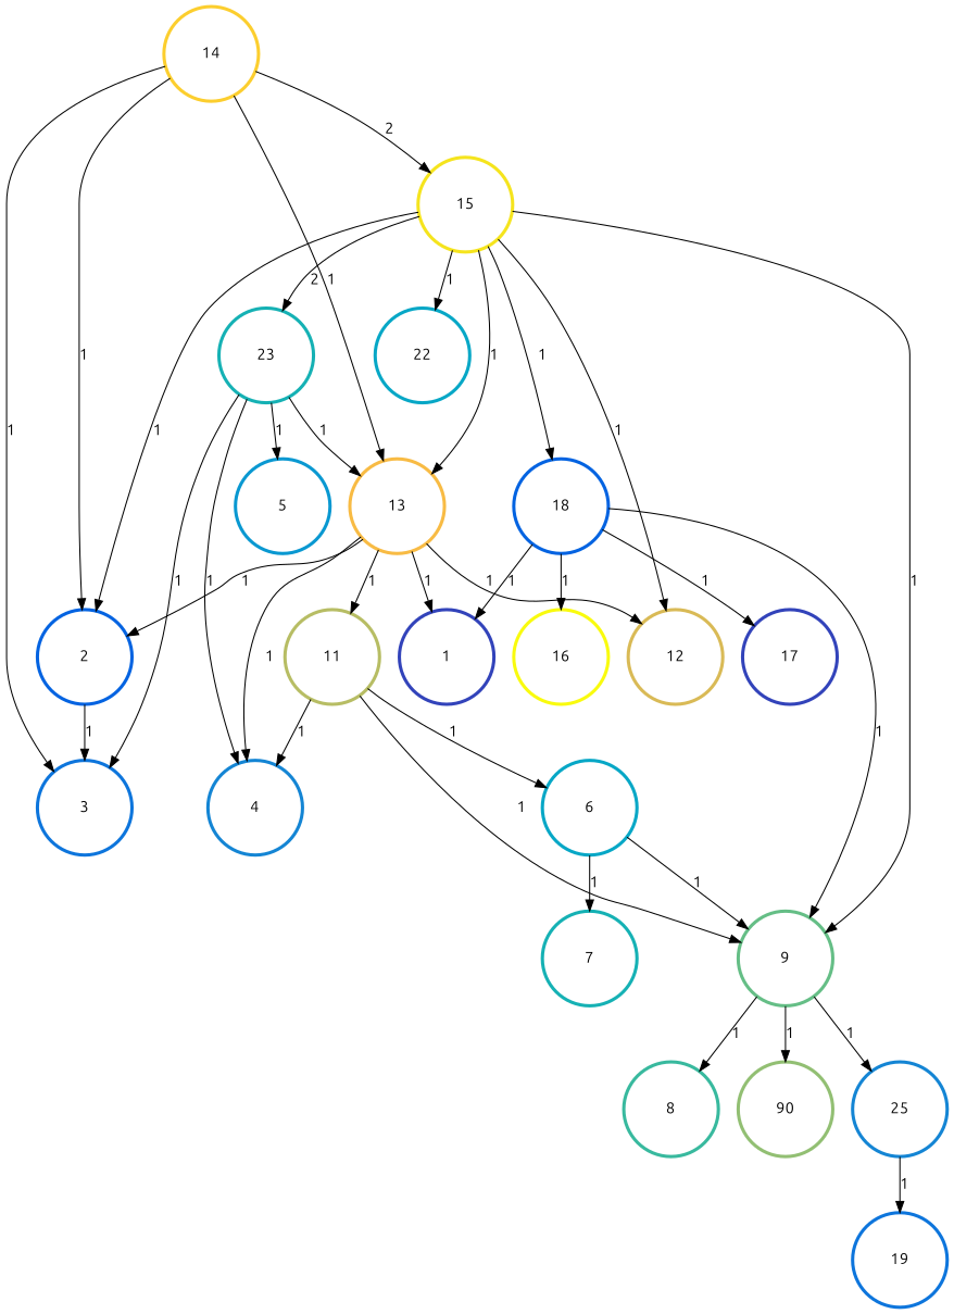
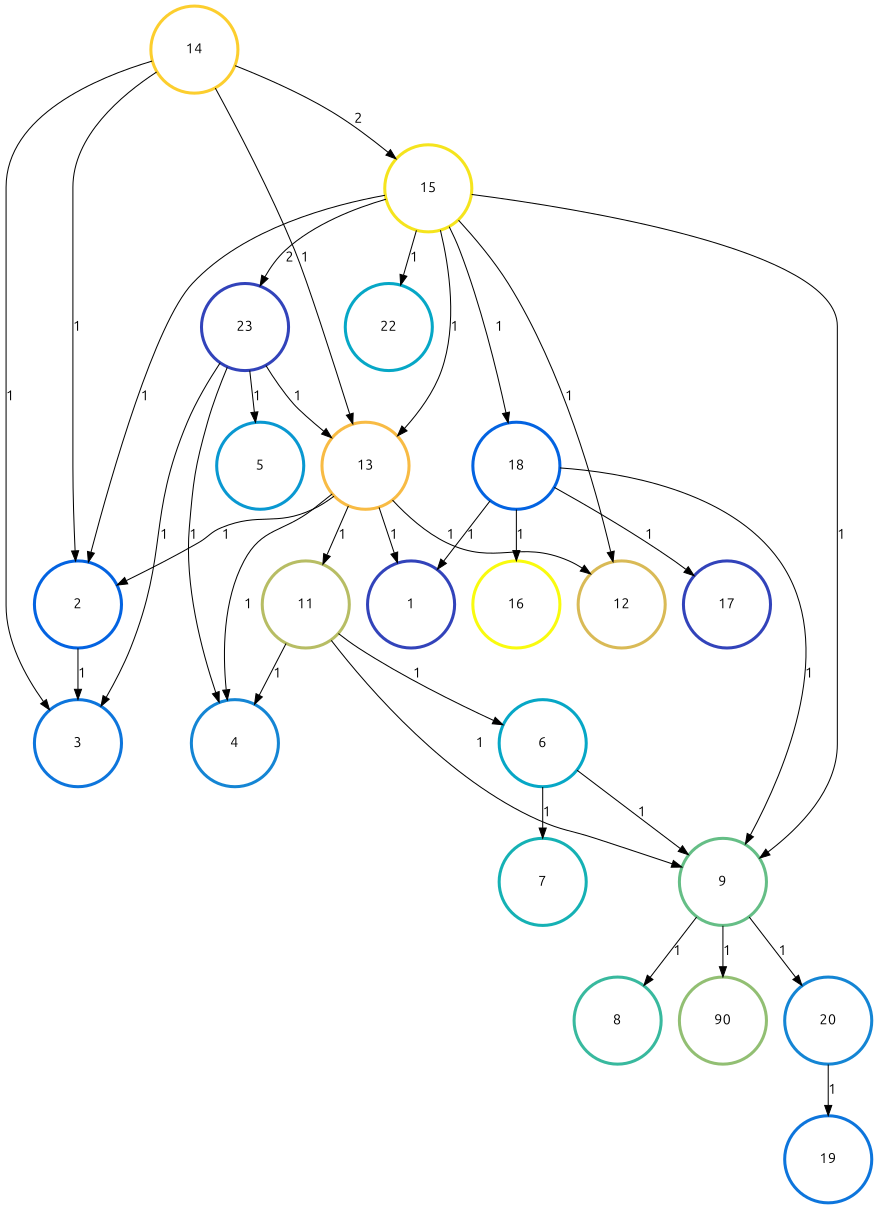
  digraph {
    fontname=Ubuntu
    rankdir=TB
    node [color="#3243BA" fontname=Ubuntu penwidth=3]
    edge [color=black fontname=Ubuntu penwidth=1]
    n1 [height=1.2 label=1 width=1.2]
    n2 [color="#0363E1" height=1.2 label=2 width=1.2]
    n3 [color="#0D75DC" height=1.2 label=3 width=1.2]
    n4 [color="#1485D4" height=1.2 label=4 width=1.2]
    n5 [color="#0998D1" height=1.2 label=5 width=1.2]
    n6 [color="#06A7C6" height=1.2 label=6 width=1.2]
    n7 [color="#15B1B4" height=1.2 label=7 width=1.2]
    n8 [color="#65BE86" height=1.2 label=9 width=1.2]
    n9 [color="#38B99E" height=1.2 label=8 width=1.2]
    n10 [color="#92BF73" height=1.2 label=90 width=1.2]
-   n11 [color="#1485D4" height=1.2 label=25 width=1.2]
+   n11 [color="#1485D4" height=1.2 label=20 width=1.2]
    n12 [color="#0D75DC" height=1.2 label=19 width=1.2]
    n13 [color="#B7BD64" height=1.2 label=11 width=1.2]
    n14 [color="#D9BA56" height=1.2 label=12 width=1.2]
    n15 [color="#F8BB44" height=1.2 label=13 width=1.2]
    n16 [color="#FCCE2E" height=1.2 label=14 width=1.2]
    n17 [color="#F5E41D" height=1.2 label=15 width=1.2]
    n18 [color="#0363E1" height=1.2 label=18 width=1.2]
    n19 [color="#06A7C6" height=1.2 label=22 width=1.2]
-   n20 [color="#15B1B4" height=1.2 label=23 width=1.2]
+   n20 [height=1.2 label=23 width=1.2]
    n21 [color="#F9FB0E" height=1.2 label=16 width=1.2]
    n22 [height=1.2 label=17 width=1.2]
    n2 -> n3 [label=1]
    n6 -> n7 [label=1]
    n6 -> n8 [label=1]
    n8 -> n9 [label=1]
    n8 -> n10 [label=1]
    n8 -> n11 [label=1]
    n11 -> n12 [label=1]
    n13 -> n4 [label=1]
    n13 -> n6 [label=1]
    n13 -> n8 [label=1]
    n15 -> n1 [label=1]
    n15 -> n2 [label=1]
    n15 -> n4 [label=1]
    n15 -> n13 [label=1]
    n15 -> n14 [label=1]
    n16 -> n2 [label=1]
    n16 -> n3 [label=1]
    n16 -> n15 [label=1]
    n16 -> n17 [label=2]
    n17 -> n2 [label=1]
    n17 -> n8 [label=1]
    n17 -> n14 [label=1]
    n17 -> n15 [label=1]
    n17 -> n18 [label=1]
    n17 -> n19 [label=1]
    n17 -> n20 [label=2]
    n18 -> n1 [label=1]
    n18 -> n8 [label=1]
    n18 -> n21 [label=1]
    n18 -> n22 [label=1]
    n20 -> n3 [label=1]
    n20 -> n4 [label=1]
    n20 -> n5 [label=1]
    n20 -> n15 [label=1]
  }
